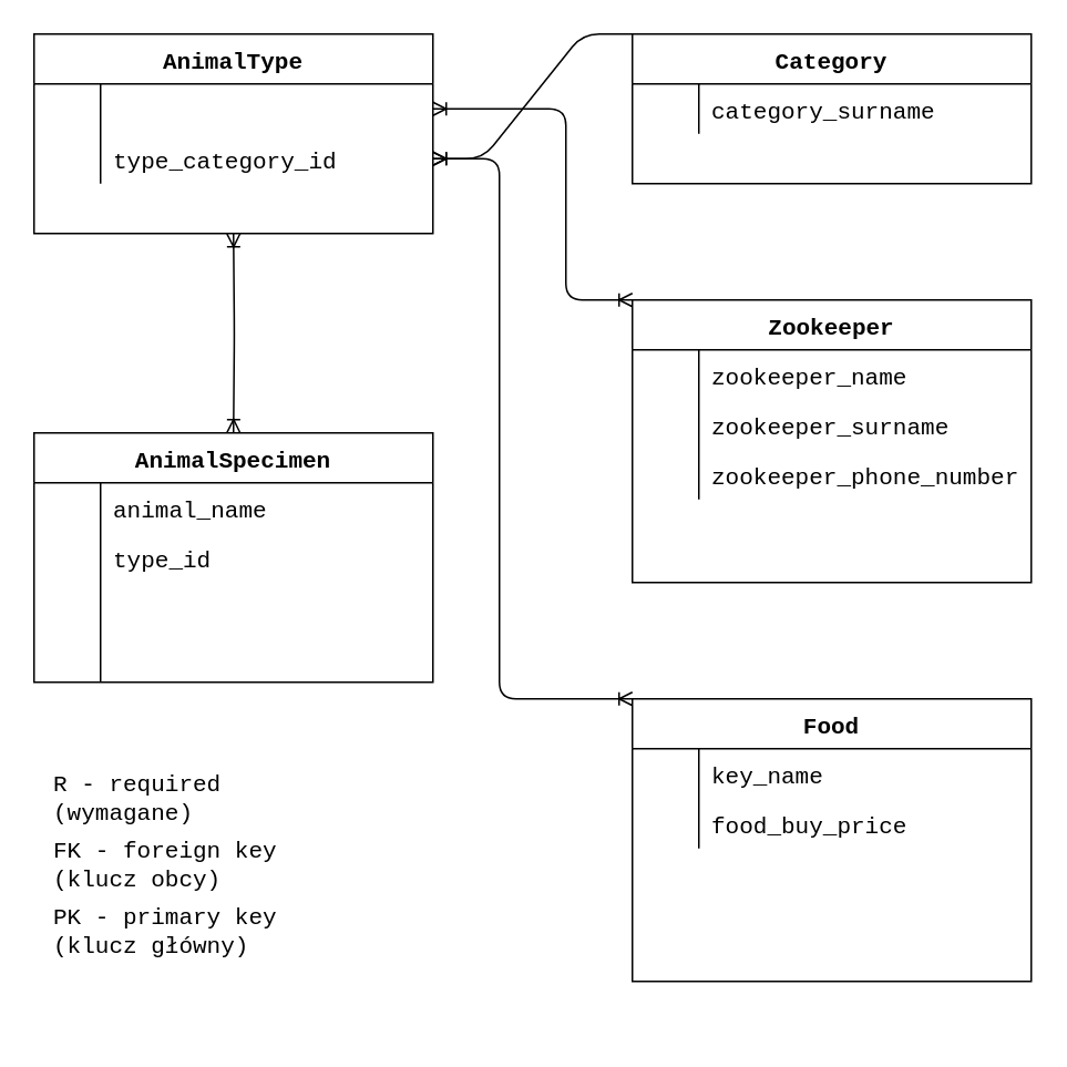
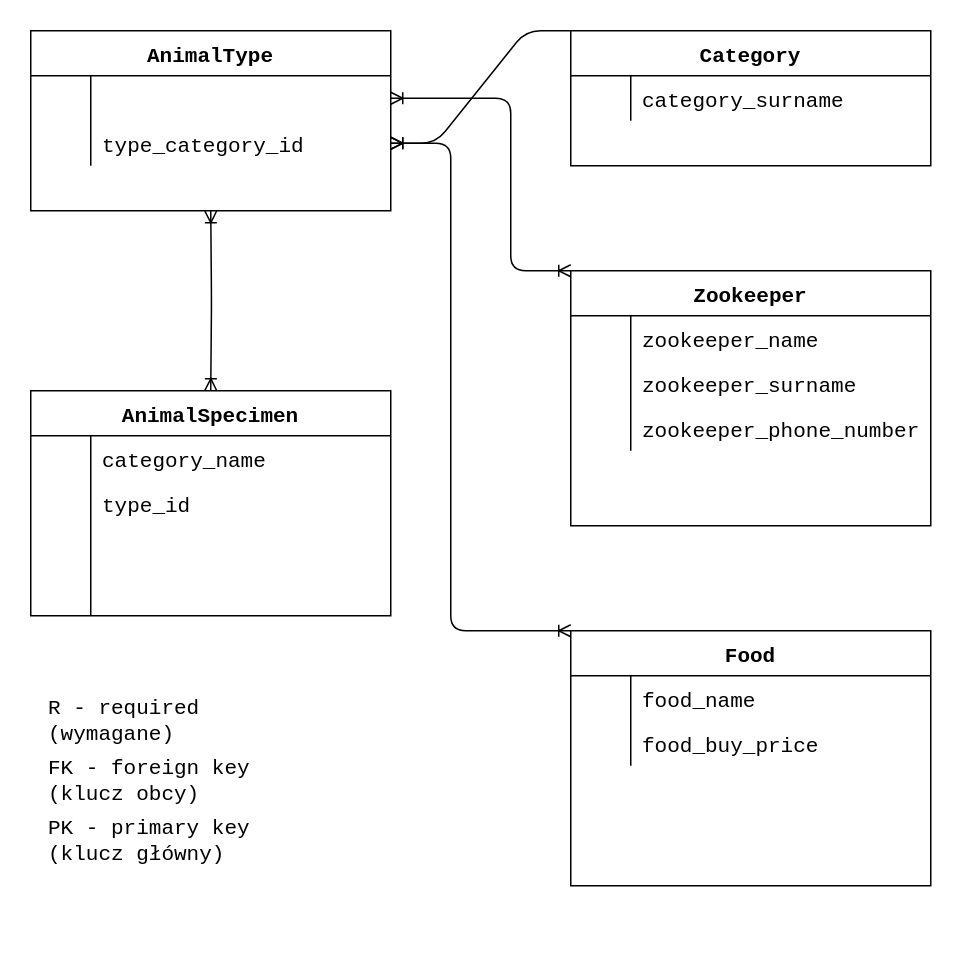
  <mxCell id="0" />
  <mxCell id="1" parent="0" />
  <mxCell id="2" value="Zookeeper" style="shape=table;startSize=30;container=1;collapsible=1;childLayout=tableLayout;fixedRows=1;rowLines=0;fontStyle=1;align=center;resizeLast=1;fontFamily=Courier New;fontSize=14;" parent="1" vertex="1"><mxGeometry x="380" y="180" width="240" height="170" as="geometry" /></mxCell>
  <mxCell id="3" value="" style="shape=partialRectangle;collapsible=0;dropTarget=0;pointerEvents=0;fillColor=none;top=0;left=0;bottom=0;right=0;points=[[0,0.5],[1,0.5]];portConstraint=eastwest;fontFamily=Courier New;fontSize=14;" parent="2" vertex="1"><mxGeometry y="30" width="240" height="30" as="geometry" /></mxCell>
  <mxCell id="4" value="" style="shape=partialRectangle;connectable=0;fillColor=none;top=0;left=0;bottom=0;right=0;editable=1;overflow=hidden;fontFamily=Courier New;fontSize=14;" parent="3" vertex="1"><mxGeometry width="40" height="30" as="geometry" /></mxCell>
  <mxCell id="5" value="zookeeper_name" style="shape=partialRectangle;connectable=0;fillColor=none;top=0;left=0;bottom=0;right=0;align=left;spacingLeft=6;overflow=hidden;fontFamily=Courier New;fontSize=14;" parent="3" vertex="1"><mxGeometry x="40" width="200" height="30" as="geometry" /></mxCell>
  <mxCell id="6" value="" style="shape=partialRectangle;collapsible=0;dropTarget=0;pointerEvents=0;fillColor=none;top=0;left=0;bottom=0;right=0;points=[[0,0.5],[1,0.5]];portConstraint=eastwest;fontFamily=Courier New;fontSize=14;" parent="2" vertex="1"><mxGeometry y="60" width="240" height="30" as="geometry" /></mxCell>
  <mxCell id="7" value="" style="shape=partialRectangle;connectable=0;fillColor=none;top=0;left=0;bottom=0;right=0;editable=1;overflow=hidden;fontFamily=Courier New;fontSize=14;" parent="6" vertex="1"><mxGeometry width="40" height="30" as="geometry" /></mxCell>
  <mxCell id="8" value="zookeeper_surname" style="shape=partialRectangle;connectable=0;fillColor=none;top=0;left=0;bottom=0;right=0;align=left;spacingLeft=6;overflow=hidden;fontFamily=Courier New;fontSize=14;" parent="6" vertex="1"><mxGeometry x="40" width="200" height="30" as="geometry" /></mxCell>
  <mxCell id="9" value="" style="shape=partialRectangle;collapsible=0;dropTarget=0;pointerEvents=0;fillColor=none;top=0;left=0;bottom=0;right=0;points=[[0,0.5],[1,0.5]];portConstraint=eastwest;fontFamily=Courier New;fontSize=14;" parent="2" vertex="1"><mxGeometry y="90" width="240" height="30" as="geometry" /></mxCell>
  <mxCell id="10" value="" style="shape=partialRectangle;connectable=0;fillColor=none;top=0;left=0;bottom=0;right=0;editable=1;overflow=hidden;fontFamily=Courier New;fontSize=14;" parent="9" vertex="1"><mxGeometry width="40" height="30" as="geometry" /></mxCell>
  <mxCell id="11" value="zookeeper_phone_number" style="shape=partialRectangle;connectable=0;fillColor=none;top=0;left=0;bottom=0;right=0;align=left;spacingLeft=6;overflow=hidden;fontFamily=Courier New;fontSize=14;" parent="9" vertex="1"><mxGeometry x="40" width="200" height="30" as="geometry" /></mxCell>
  <mxCell id="12" value="Category" style="shape=table;startSize=30;container=1;collapsible=1;childLayout=tableLayout;fixedRows=1;rowLines=0;fontStyle=1;align=center;resizeLast=1;fontFamily=Courier New;fontSize=14;" parent="1" vertex="1"><mxGeometry x="380" y="20" width="240" height="90" as="geometry" /></mxCell>
  <mxCell id="13" value="" style="shape=partialRectangle;collapsible=0;dropTarget=0;pointerEvents=0;fillColor=none;top=0;left=0;bottom=0;right=0;points=[[0,0.5],[1,0.5]];portConstraint=eastwest;fontFamily=Courier New;fontSize=14;" parent="12" vertex="1"><mxGeometry y="30" width="240" height="30" as="geometry" /></mxCell>
  <mxCell id="14" value="" style="shape=partialRectangle;connectable=0;fillColor=none;top=0;left=0;bottom=0;right=0;editable=1;overflow=hidden;fontFamily=Courier New;fontSize=14;" parent="13" vertex="1"><mxGeometry width="40" height="30" as="geometry" /></mxCell>
  <mxCell id="15" value="category_surname" style="shape=partialRectangle;connectable=0;fillColor=none;top=0;left=0;bottom=0;right=0;align=left;spacingLeft=6;overflow=hidden;fontFamily=Courier New;fontSize=14;" parent="13" vertex="1"><mxGeometry x="40" width="200" height="30" as="geometry" /></mxCell>
  <mxCell id="16" value="" style="group;fontFamily=Courier New;fontSize=14;" parent="1" vertex="1" connectable="0"><mxGeometry x="380" y="420" width="240" height="200" as="geometry" /></mxCell>
  <mxCell id="17" value="Food" style="shape=table;startSize=30;container=1;collapsible=1;childLayout=tableLayout;fixedRows=1;rowLines=0;fontStyle=1;align=center;resizeLast=1;fontFamily=Courier New;fontSize=14;" parent="16" vertex="1"><mxGeometry width="240" height="170" as="geometry" /></mxCell>
  <mxCell id="18" value="" style="shape=partialRectangle;collapsible=0;dropTarget=0;pointerEvents=0;fillColor=none;top=0;left=0;bottom=0;right=0;points=[[0,0.5],[1,0.5]];portConstraint=eastwest;fontFamily=Courier New;fontSize=14;" parent="17" vertex="1"><mxGeometry y="30" width="240" height="30" as="geometry" /></mxCell>
  <mxCell id="19" value="" style="shape=partialRectangle;connectable=0;fillColor=none;top=0;left=0;bottom=0;right=0;editable=1;overflow=hidden;fontFamily=Courier New;fontSize=14;" parent="18" vertex="1"><mxGeometry width="40" height="30" as="geometry" /></mxCell>
- <mxCell id="20" value="key_name" style="shape=partialRectangle;connectable=0;fillColor=none;top=0;left=0;bottom=0;right=0;align=left;spacingLeft=6;overflow=hidden;fontFamily=Courier New;fontSize=14;" parent="18" vertex="1"><mxGeometry x="40" width="200" height="30" as="geometry" /></mxCell>
+ <mxCell id="20" value="food_name" style="shape=partialRectangle;connectable=0;fillColor=none;top=0;left=0;bottom=0;right=0;align=left;spacingLeft=6;overflow=hidden;fontFamily=Courier New;fontSize=14;" parent="18" vertex="1"><mxGeometry x="40" width="200" height="30" as="geometry" /></mxCell>
  <mxCell id="21" value="" style="shape=partialRectangle;collapsible=0;dropTarget=0;pointerEvents=0;fillColor=none;top=0;left=0;bottom=0;right=0;points=[[0,0.5],[1,0.5]];portConstraint=eastwest;fontFamily=Courier New;fontSize=14;" parent="17" vertex="1"><mxGeometry y="60" width="240" height="30" as="geometry" /></mxCell>
  <mxCell id="22" value="" style="shape=partialRectangle;connectable=0;fillColor=none;top=0;left=0;bottom=0;right=0;editable=1;overflow=hidden;fontFamily=Courier New;fontSize=14;" parent="21" vertex="1"><mxGeometry width="40" height="30" as="geometry" /></mxCell>
  <mxCell id="23" value="food_buy_price" style="shape=partialRectangle;connectable=0;fillColor=none;top=0;left=0;bottom=0;right=0;align=left;spacingLeft=6;overflow=hidden;fontFamily=Courier New;fontSize=14;" parent="21" vertex="1"><mxGeometry x="40" width="200" height="30" as="geometry" /></mxCell>
  <mxCell id="24" value="" style="shape=partialRectangle;collapsible=0;dropTarget=0;pointerEvents=0;fillColor=none;top=0;left=0;bottom=0;right=0;points=[[0,0.5],[1,0.5]];portConstraint=eastwest;fontFamily=Courier New;fontSize=14;" parent="17" vertex="1"><mxGeometry y="90" width="240" height="30" as="geometry" /></mxCell>
  <mxCell id="25" value="" style="shape=partialRectangle;connectable=0;fillColor=none;top=0;left=0;bottom=0;right=0;editable=1;overflow=hidden;fontFamily=Courier New;fontSize=14;" parent="24" vertex="1"><mxGeometry width="40" height="30" as="geometry" /></mxCell>
  <mxCell id="26" value="" style="shape=partialRectangle;connectable=0;fillColor=none;top=0;left=0;bottom=0;right=0;editable=1;overflow=hidden;fontFamily=Courier New;fontSize=14;" parent="16" vertex="1"><mxGeometry y="86.25" width="40" height="37.5" as="geometry" /></mxCell>
  <mxCell id="27" value="" style="group;fontFamily=Courier New;fontSize=14;" parent="1" vertex="1" connectable="0"><mxGeometry y="20" width="240" height="240" as="geometry" x="20" /></mxCell>
  <mxCell id="28" value="AnimalType" style="shape=table;startSize=30;container=1;collapsible=1;childLayout=tableLayout;fixedRows=1;rowLines=0;fontStyle=1;align=center;resizeLast=1;fontFamily=Courier New;fontSize=14;" parent="27" vertex="1"><mxGeometry width="240.0" height="120" as="geometry" /></mxCell>
  <mxCell id="29" value="" style="shape=partialRectangle;collapsible=0;dropTarget=0;pointerEvents=0;fillColor=none;top=0;left=0;bottom=0;right=0;points=[[0,0.5],[1,0.5]];portConstraint=eastwest;fontFamily=Courier New;fontSize=14;" parent="28" vertex="1"><mxGeometry y="30" width="240.0" height="30" as="geometry" /></mxCell>
  <mxCell id="30" value="" style="shape=partialRectangle;connectable=0;fillColor=none;top=0;left=0;bottom=0;right=0;editable=1;overflow=hidden;fontFamily=Courier New;fontSize=14;" parent="29" vertex="1"><mxGeometry width="40" height="30" as="geometry" /></mxCell>
  <mxCell id="31" value="" style="shape=partialRectangle;collapsible=0;dropTarget=0;pointerEvents=0;fillColor=none;top=0;left=0;bottom=0;right=0;points=[[0,0.5],[1,0.5]];portConstraint=eastwest;fontFamily=Courier New;fontSize=14;" parent="28" vertex="1"><mxGeometry y="60" width="240.0" height="30" as="geometry" /></mxCell>
  <mxCell id="32" value="" style="shape=partialRectangle;connectable=0;fillColor=none;top=0;left=0;bottom=0;right=0;editable=1;overflow=hidden;fontFamily=Courier New;fontSize=14;" parent="31" vertex="1"><mxGeometry width="40" height="30" as="geometry" /></mxCell>
  <mxCell id="33" value="type_category_id" style="shape=partialRectangle;connectable=0;fillColor=none;top=0;left=0;bottom=0;right=0;align=left;spacingLeft=6;overflow=hidden;fontFamily=Courier New;fontSize=14;" parent="31" vertex="1"><mxGeometry x="40" width="200.0" height="30" as="geometry" /></mxCell>
  <mxCell id="34" value="&lt;div&gt;R - required&lt;/div&gt;&lt;div&gt;(wymagane)&lt;/div&gt;" style="text;html=1;strokeColor=none;fillColor=none;align=left;verticalAlign=middle;whiteSpace=wrap;rounded=0;fontFamily=Courier New;fontSize=14;spacingLeft=10;" parent="1" vertex="1"><mxGeometry y="460.5" width="240" height="39" as="geometry" x="20" /></mxCell>
  <mxCell id="35" value="&lt;div&gt;FK - foreign key&lt;/div&gt;&lt;div&gt;(klucz obcy)&lt;br&gt;&lt;/div&gt;" style="text;html=1;strokeColor=none;fillColor=none;align=left;verticalAlign=middle;whiteSpace=wrap;rounded=0;fontFamily=Courier New;fontSize=14;spacingLeft=10;" parent="1" vertex="1"><mxGeometry y="499.5" width="240" height="40" as="geometry" x="20" /></mxCell>
  <mxCell id="36" value="&lt;div&gt;PK - primary key&lt;/div&gt;&lt;div&gt;(klucz główny)&lt;br&gt;&lt;/div&gt;" style="text;html=1;strokeColor=none;fillColor=none;align=left;verticalAlign=middle;whiteSpace=wrap;rounded=0;fontFamily=Courier New;fontSize=14;spacingLeft=10;" parent="1" vertex="1"><mxGeometry y="539.5" width="240" height="40" as="geometry" x="20" /></mxCell>
  <mxCell id="37" value="" style="edgeStyle=entityRelationEdgeStyle;fontSize=12;html=1;endArrow=ERoneToMany;exitX=0;exitY=0;exitDx=0;exitDy=0;" parent="1" source="12" target="33" edge="1"><mxGeometry width="100" height="100" relative="1" as="geometry"><mxPoint x="370" y="280" as="sourcePoint" /><mxPoint x="270" y="380" as="targetPoint" /></mxGeometry></mxCell>
  <mxCell id="38" value="" style="edgeStyle=elbowEdgeStyle;fontSize=12;html=1;endArrow=ERoneToMany;exitX=0;exitY=0;exitDx=0;exitDy=0;entryX=1;entryY=0.5;entryDx=0;entryDy=0;startArrow=ERoneToMany;startFill=0;" parent="1" source="2" target="29" edge="1"><mxGeometry width="100" height="100" relative="1" as="geometry"><mxPoint x="330" y="200" as="sourcePoint" /><mxPoint x="290" y="40" as="targetPoint" /><Array as="points"><mxPoint x="340" y="100" /></Array></mxGeometry></mxCell>
  <mxCell id="39" value="" style="edgeStyle=elbowEdgeStyle;fontSize=12;html=1;endArrow=ERoneToMany;entryX=1;entryY=0.5;entryDx=0;entryDy=0;exitX=0;exitY=0;exitDx=0;exitDy=0;startArrow=ERoneToMany;startFill=0;" parent="1" source="17" target="31" edge="1"><mxGeometry width="100" height="100" relative="1" as="geometry"><mxPoint x="380" y="190" as="sourcePoint" /><mxPoint x="260" y="40" as="targetPoint" /><Array as="points"><mxPoint x="300" y="230" /></Array></mxGeometry></mxCell>
  <mxCell id="40" value="AnimalSpecimen" style="shape=table;startSize=30;container=1;collapsible=1;childLayout=tableLayout;fixedRows=1;rowLines=0;fontStyle=1;align=center;resizeLast=1;fontFamily=Courier New;fontSize=14;" parent="1" vertex="1"><mxGeometry y="260" width="240" height="150" as="geometry" x="20" /></mxCell>
  <mxCell id="41" value="" style="shape=partialRectangle;collapsible=0;dropTarget=0;pointerEvents=0;fillColor=none;top=0;left=0;bottom=0;right=0;points=[[0,0.5],[1,0.5]];portConstraint=eastwest;fontFamily=Courier New;fontSize=14;" parent="40" vertex="1"><mxGeometry y="30" width="240" height="30" as="geometry" /></mxCell>
  <mxCell id="42" value="" style="shape=partialRectangle;connectable=0;fillColor=none;top=0;left=0;bottom=0;right=0;editable=1;overflow=hidden;fontFamily=Courier New;fontSize=14;" parent="41" vertex="1"><mxGeometry width="40" height="30" as="geometry" /></mxCell>
- <mxCell id="43" value="animal_name" style="shape=partialRectangle;connectable=0;fillColor=none;top=0;left=0;bottom=0;right=0;align=left;spacingLeft=6;overflow=hidden;fontFamily=Courier New;fontSize=14;" parent="41" vertex="1"><mxGeometry x="40" width="200" height="30" as="geometry" /></mxCell>
+ <mxCell id="43" value="category_name" style="shape=partialRectangle;connectable=0;fillColor=none;top=0;left=0;bottom=0;right=0;align=left;spacingLeft=6;overflow=hidden;fontFamily=Courier New;fontSize=14;" parent="41" vertex="1"><mxGeometry x="40" width="200" height="30" as="geometry" /></mxCell>
  <mxCell id="44" value="" style="shape=partialRectangle;collapsible=0;dropTarget=0;pointerEvents=0;fillColor=none;top=0;left=0;bottom=0;right=0;points=[[0,0.5],[1,0.5]];portConstraint=eastwest;fontFamily=Courier New;fontSize=14;" parent="40" vertex="1"><mxGeometry y="60" width="240" height="30" as="geometry" /></mxCell>
  <mxCell id="45" value="" style="shape=partialRectangle;connectable=0;fillColor=none;top=0;left=0;bottom=0;right=0;editable=1;overflow=hidden;fontFamily=Courier New;fontSize=14;" parent="44" vertex="1"><mxGeometry width="40" height="30" as="geometry" /></mxCell>
  <mxCell id="46" value="type_id" style="shape=partialRectangle;connectable=0;fillColor=none;top=0;left=0;bottom=0;right=0;align=left;spacingLeft=6;overflow=hidden;fontFamily=Courier New;fontSize=14;" parent="44" vertex="1"><mxGeometry x="40" width="200" height="30" as="geometry" /></mxCell>
  <mxCell id="47" value="" style="shape=partialRectangle;collapsible=0;dropTarget=0;pointerEvents=0;fillColor=none;top=0;left=0;bottom=0;right=0;points=[[0,0.5],[1,0.5]];portConstraint=eastwest;fontFamily=Courier New;fontSize=14;" parent="40" vertex="1"><mxGeometry y="90" width="240" height="30" as="geometry" /></mxCell>
  <mxCell id="48" value="" style="shape=partialRectangle;connectable=0;fillColor=none;top=0;left=0;bottom=0;right=0;editable=1;overflow=hidden;fontFamily=Courier New;fontSize=14;" parent="47" vertex="1"><mxGeometry width="40" height="30" as="geometry" /></mxCell>
  <mxCell id="49" value="" style="shape=partialRectangle;connectable=0;fillColor=none;top=0;left=0;bottom=0;right=0;align=left;spacingLeft=6;overflow=hidden;fontFamily=Courier New;fontSize=14;" parent="47" vertex="1"><mxGeometry x="40" width="200" height="30" as="geometry" /></mxCell>
  <mxCell id="50" value="" style="shape=partialRectangle;collapsible=0;dropTarget=0;pointerEvents=0;fillColor=none;top=0;left=0;bottom=0;right=0;points=[[0,0.5],[1,0.5]];portConstraint=eastwest;fontFamily=Courier New;fontSize=14;" parent="40" vertex="1"><mxGeometry y="120" width="240" height="30" as="geometry" /></mxCell>
  <mxCell id="51" value="" style="shape=partialRectangle;connectable=0;fillColor=none;top=0;left=0;bottom=0;right=0;editable=1;overflow=hidden;fontFamily=Courier New;fontSize=14;" parent="50" vertex="1"><mxGeometry width="40" height="30" as="geometry" /></mxCell>
  <mxCell id="52" value="" style="shape=partialRectangle;connectable=0;fillColor=none;top=0;left=0;bottom=0;right=0;align=left;spacingLeft=6;overflow=hidden;fontFamily=Courier New;fontSize=14;" parent="50" vertex="1"><mxGeometry x="40" width="200" height="30" as="geometry" /></mxCell>
  <mxCell id="53" value="" style="edgeStyle=orthogonalEdgeStyle;fontSize=12;html=1;endArrow=ERoneToMany;startArrow=ERoneToMany;startFill=0;entryX=0.5;entryY=1;entryDx=0;entryDy=0;" parent="1" target="28" edge="1"><mxGeometry width="100" height="100" relative="1" as="geometry"><mxPoint x="140" y="260" as="sourcePoint" /><mxPoint x="330" y="240" as="targetPoint" /></mxGeometry></mxCell>
